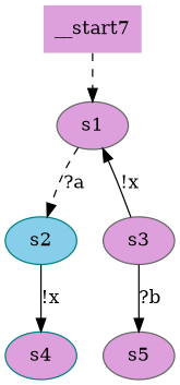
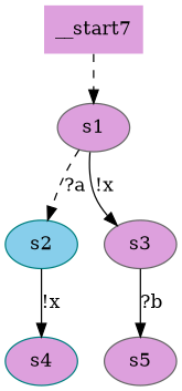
  digraph {
    node [color=gray40 fillcolor=plum style=filled]
    edge [style=solid]
    n1 [label=s1]
    n2 [color=teal fillcolor=skyblue label=s2]
    n3 [label=s3]
    n4 [color=teal label=s4]
    n5 [label=s5]
    n6 [color=blue label=__start7 shape=none]
    n1 -> n2 [label="?a" style=dashed]
-   n3 -> n1 [label="!x"]
+   n1 -> n3 [label="!x"]
    n2 -> n4 [label="!x"]
    n3 -> n5 [label="?b"]
    n6 -> n1 [style=dashed]
  }
